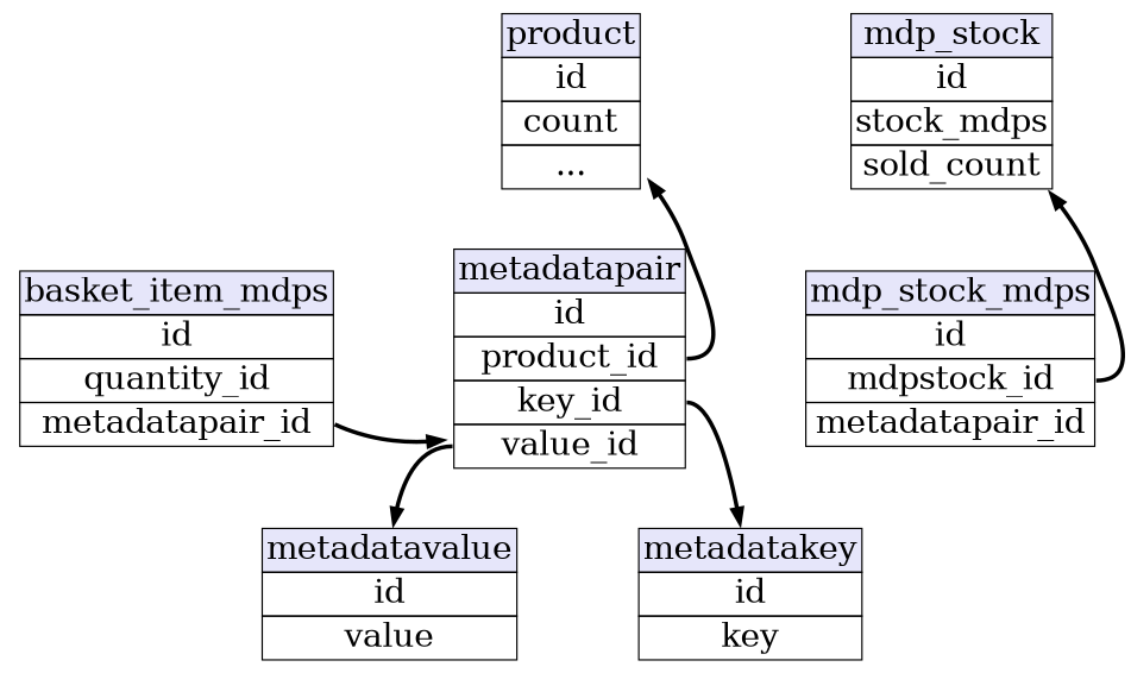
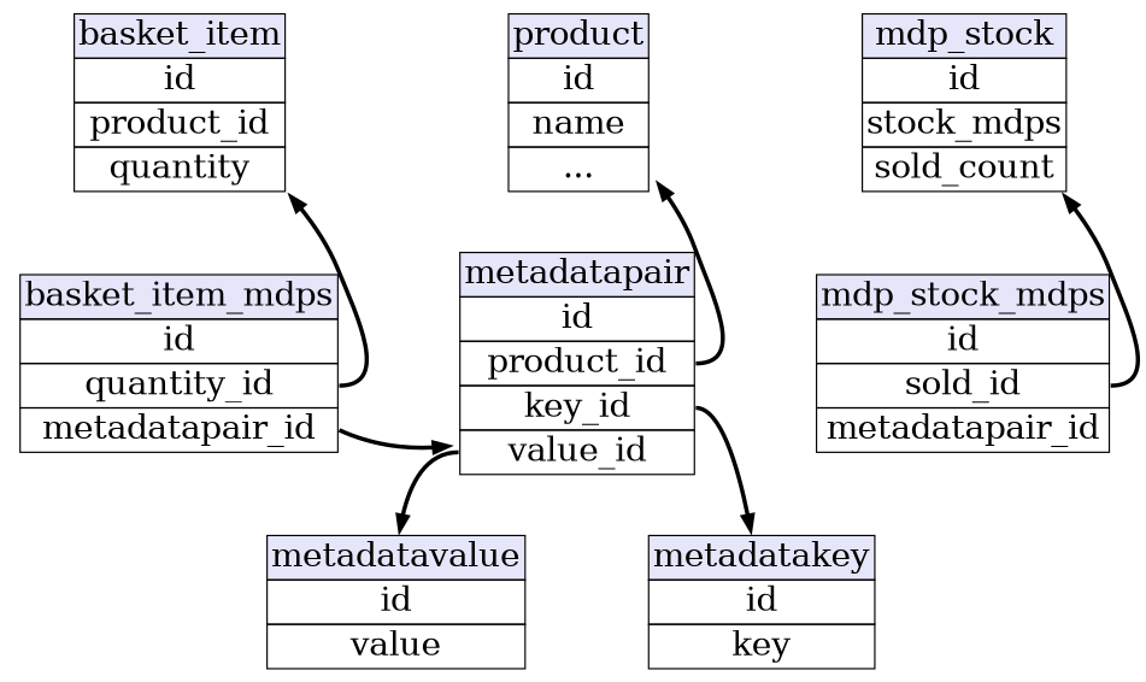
  digraph {
    nodesep=1
    node [fontsize=24 shape=plaintext]
    edge [penwidth=3]
-   n1 [label=<        <table border="0" cellborder="1" cellspacing="0" align="left">        <tr><td bgcolor="lavender">product</td></tr>        <tr><td port="id">id</td></tr>        <tr><td>count</td></tr>        <tr><td>...</td></tr>        </table>     >]
+   n1 [label=<        <table border="0" cellborder="1" cellspacing="0" align="left">        <tr><td bgcolor="lavender">product</td></tr>        <tr><td port="id">id</td></tr>        <tr><td>name</td></tr>        <tr><td>...</td></tr>        </table>     >]
    n2 [label=<          <table border="0" cellborder="1" cellspacing="0" align="left">          <tr><td bgcolor="lavender">mdp_stock</td></tr>          <tr><td port="id">id</td></tr>          <tr><td>stock_mdps</td></tr>          <tr><td>sold_count</td></tr>          </table>     >]
+   n3 [label=<          <table border="0" cellborder="1" cellspacing="0" align="left">          <tr><td bgcolor="lavender">basket_item</td></tr>          <tr><td port="id">id</td></tr>          <tr><td port="product_id">product_id</td></tr>          <tr><td>quantity</td></tr>          </table>     >]
    n4 [label=<          <table border="0" cellborder="1" cellspacing="0" align="left">          <tr><td bgcolor="lavender">metadatapair</td></tr>          <tr><td port="id">id</td></tr>          <tr><td port="product_id">product_id</td></tr>          <tr><td port="key_id">key_id</td></tr>          <tr><td port="value_id">value_id</td></tr>          </table>     >]
-   n5 [label=<          <table border="0" cellborder="1" cellspacing="0" align="left">          <tr><td bgcolor="lavender">mdp_stock_mdps</td></tr>          <tr><td port="id">id</td></tr>          <tr><td port="mds_id">mdpstock_id</td></tr>          <tr><td port="mdp_id">metadatapair_id</td></tr>          </table>     >]
+   n5 [label=<          <table border="0" cellborder="1" cellspacing="0" align="left">          <tr><td bgcolor="lavender">mdp_stock_mdps</td></tr>          <tr><td port="id">id</td></tr>          <tr><td port="mds_id">sold_id</td></tr>          <tr><td port="mdp_id">metadatapair_id</td></tr>          </table>     >]
    n6 [label=<          <table border="0" cellborder="1" cellspacing="0" align="left">          <tr><td bgcolor="lavender">basket_item_mdps</td></tr>          <tr><td port="id">id</td></tr>          <tr><td port="bi_id">quantity_id</td></tr>          <tr><td port="mdp_id">metadatapair_id</td></tr>          </table>     >]
    n7 [label=<          <table border="0" cellborder="1" cellspacing="0" align="left">          <tr><td bgcolor="lavender">metadatakey</td></tr>          <tr><td port="id">id</td></tr>          <tr><td port="key">key</td></tr>          </table>     >]
    n8 [label=<          <table border="0" cellborder="1" cellspacing="0" align="left">          <tr><td bgcolor="lavender">metadatavalue</td></tr>          <tr><td port="id">id</td></tr>          <tr><td port="key">value</td></tr>          </table>     >]
    subgraph sub_1 {
      rank=min
      n1
      n2
+     n3
    }
    subgraph sub_2 {
      rank=same
      n4
      n5
      n6
    }
    subgraph sub_3 {
      rank=max
      n7
      n8
    }
    n4 -> n1 [tailport=product_id]
    n4 -> n5 [style=invis]
    n4 -> n7 [tailport=key_id]
    n4 -> n8 [tailport=value_id]
    n5 -> n2 [tailport=mds_id]
+   n6 -> n3 [tailport=bi_id]
    n6 -> n4 [tailport=mdp_id]
    n8 -> n7 [style=invis]
  }
